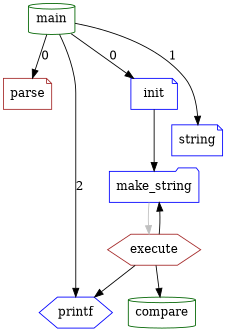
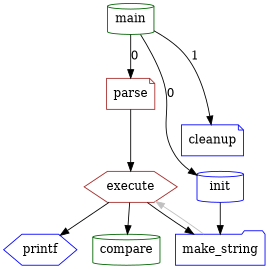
  digraph {
    node [color=blue shape=cylinder]
    main [color=darkgreen]
    parse [color=brown shape=note]
    printf [shape=hexagon]
-   init [shape=note]
-   cleanup [shape=note label=string]
+   init
+   cleanup [shape=note]
    execute [color=brown shape=hexagon]
    make_string [shape=folder]
    compare [color=darkgreen]
    main -> parse [label=0]
-   main -> printf [label=2]
    main -> init [label=0 weight=0]
    main -> cleanup [label=1 weight=-1]
+   parse -> execute
    init -> make_string
    execute -> printf
    execute -> make_string
    execute -> compare
    make_string -> execute [color=gray]
  }
